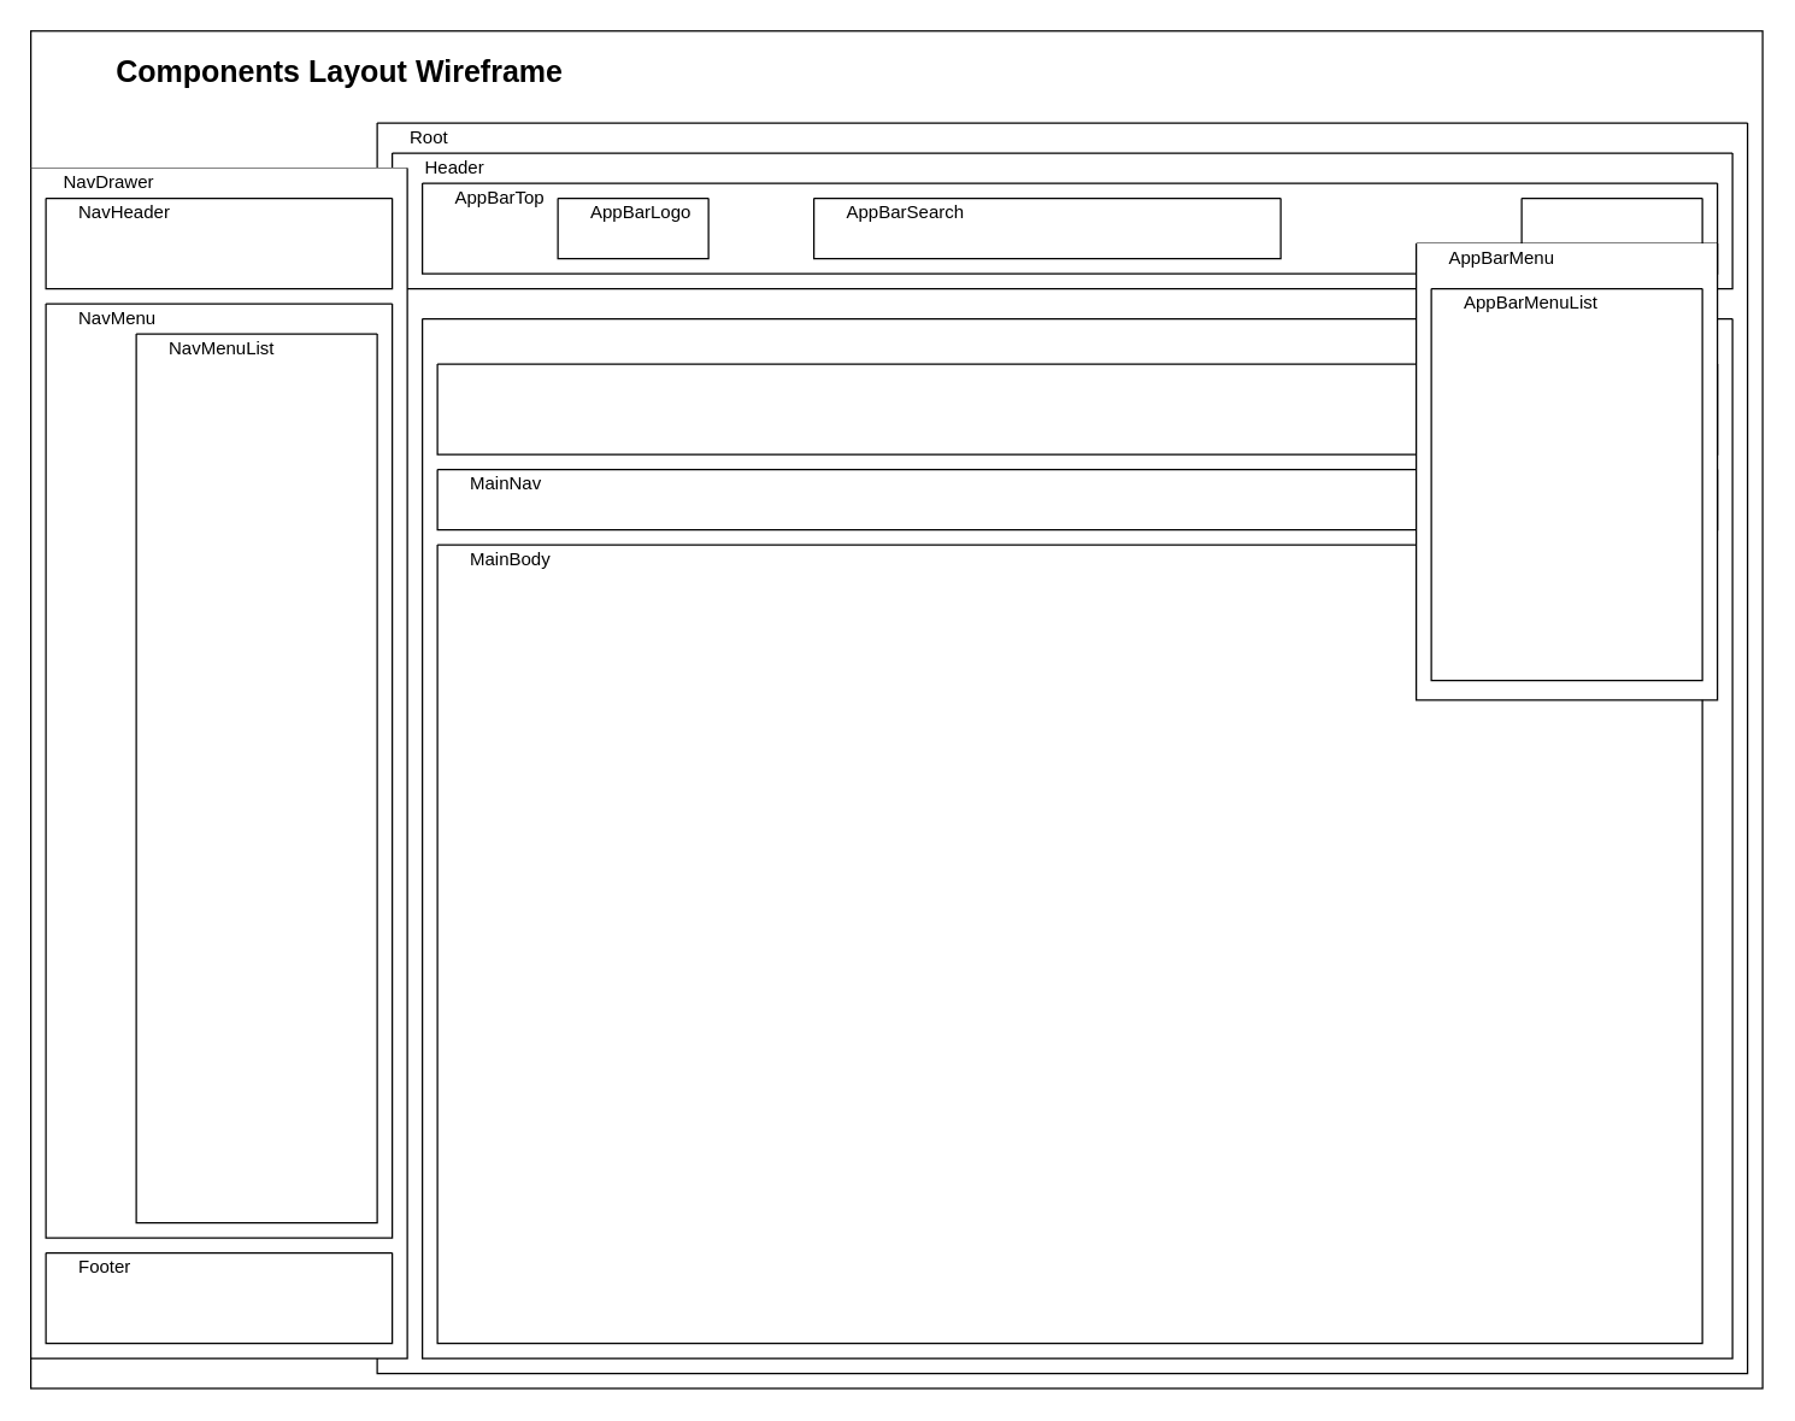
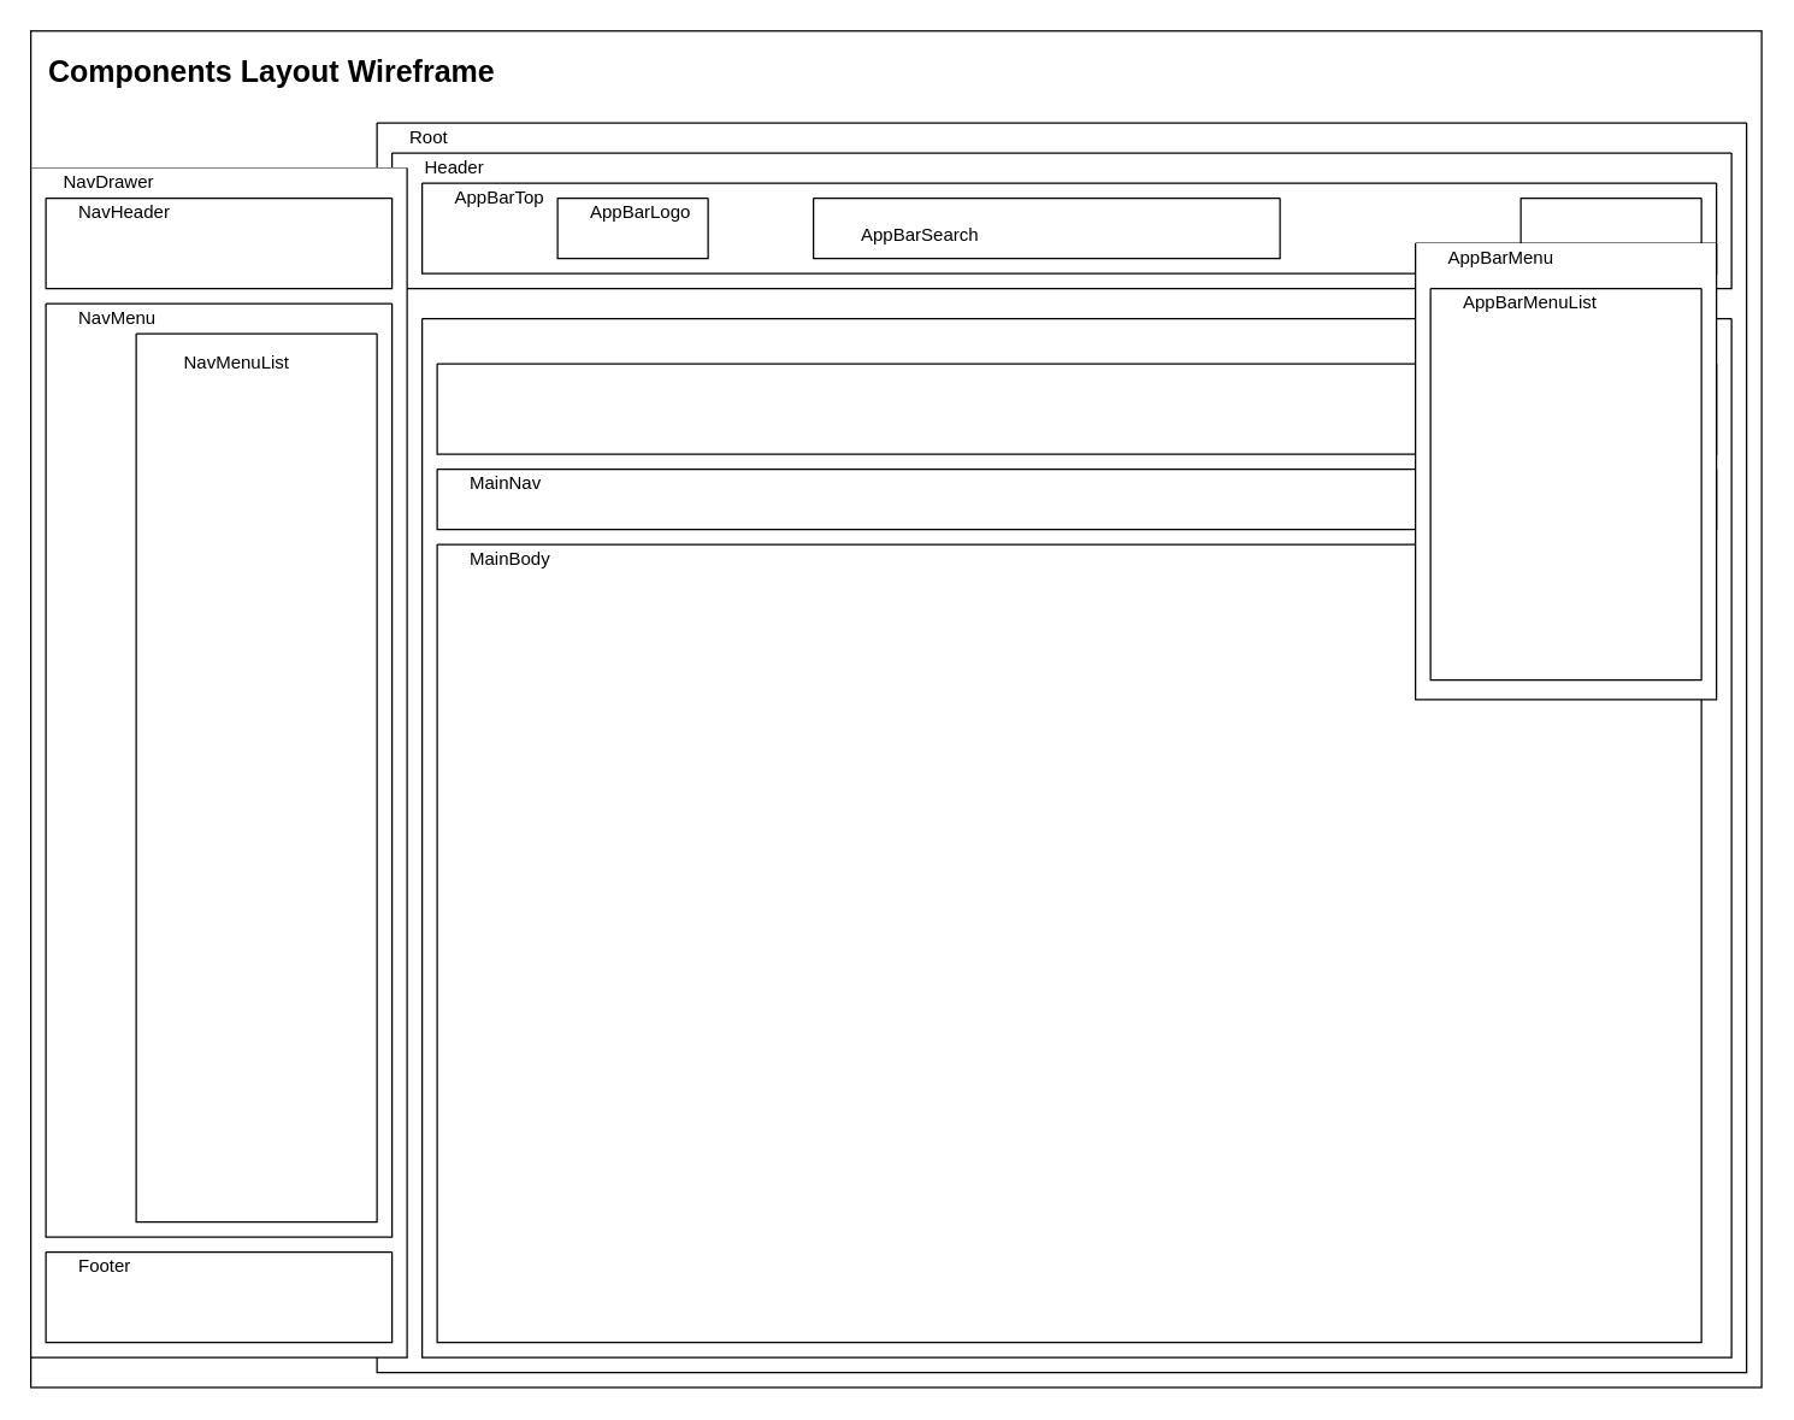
  <mxCell id="0" />
  <mxCell id="1" value="Background" style="" parent="0" />
  <mxCell id="2" value="" style="rounded=0;whiteSpace=wrap;html=1;labelBackgroundColor=none;" vertex="1" parent="1"><mxGeometry width="1150" height="901" as="geometry" x="20" y="20" /></mxCell>
  <mxCell id="3" value="Foreground" style="" parent="0" />
- <mxCell id="4" value="&lt;b style=&quot;border-color: var(--border-color);&quot;&gt;Components&amp;nbsp;&lt;/b&gt;&lt;b&gt;Layout&amp;nbsp;&lt;/b&gt;&lt;b&gt;Wireframe&amp;nbsp;&lt;/b&gt;" style="text;html=1;align=left;verticalAlign=middle;whiteSpace=wrap;rounded=0;fontSize=20;fillColor=none;fontColor=default;labelBackgroundColor=none;" vertex="1" parent="3"><mxGeometry x="75" y="31" width="480" height="30" as="geometry" /></mxCell>
+ <mxCell id="4" value="&lt;b style=&quot;border-color: var(--border-color);&quot;&gt;Components&amp;nbsp;&lt;/b&gt;&lt;b&gt;Layout&amp;nbsp;&lt;/b&gt;&lt;b&gt;Wireframe&amp;nbsp;&lt;/b&gt;" style="text;html=1;align=left;verticalAlign=middle;whiteSpace=wrap;rounded=0;fontSize=20;fillColor=none;fontColor=default;labelBackgroundColor=none;" vertex="1" parent="3"><mxGeometry x="30" y="31" width="480" height="30" as="geometry" /></mxCell>
  <mxCell id="5" value="" style="swimlane;startSize=0;fillColor=none;fontColor=default;labelBackgroundColor=none;" vertex="1" parent="3"><mxGeometry x="250" y="81" width="910" height="830" as="geometry" /></mxCell>
  <mxCell id="6" value="&lt;span style=&quot;&quot;&gt;&lt;font&gt;Root&lt;/font&gt;&lt;/span&gt;" style="text;html=1;align=left;verticalAlign=middle;whiteSpace=wrap;rounded=0;spacingLeft=20;fillColor=none;fontColor=default;labelBackgroundColor=none;" vertex="1" parent="5"><mxGeometry width="100" height="20" as="geometry" /></mxCell>
  <mxCell id="7" value="" style="swimlane;startSize=0;fillColor=none;fontColor=default;labelBackgroundColor=none;" vertex="1" parent="5"><mxGeometry x="10" y="20" width="890" height="90" as="geometry" /></mxCell>
  <mxCell id="8" value="&lt;span style=&quot;&quot;&gt;&lt;font&gt;Header&lt;/font&gt;&lt;/span&gt;" style="text;html=1;align=left;verticalAlign=middle;whiteSpace=wrap;rounded=0;spacingLeft=20;fillColor=none;fontColor=default;labelBackgroundColor=none;" vertex="1" parent="7"><mxGeometry width="90" height="20" as="geometry" /></mxCell>
  <mxCell id="9" value="" style="swimlane;startSize=0;fillColor=none;fontColor=default;labelBackgroundColor=none;" vertex="1" parent="7"><mxGeometry x="110" y="30" width="100" height="40" as="geometry" /></mxCell>
  <mxCell id="10" value="&lt;span style=&quot;&quot;&gt;&lt;font&gt;AppBarLogo&lt;/font&gt;&lt;/span&gt;" style="text;html=1;align=left;verticalAlign=middle;whiteSpace=wrap;rounded=0;spacingLeft=20;fillColor=none;fontColor=default;labelBackgroundColor=none;" vertex="1" parent="9"><mxGeometry width="110" height="20" as="geometry" /></mxCell>
  <mxCell id="11" value="" style="swimlane;startSize=0;fillColor=none;fontColor=default;labelBackgroundColor=none;" vertex="1" parent="5"><mxGeometry x="30" y="130" width="870" height="690" as="geometry" /></mxCell>
  <mxCell id="12" value="" style="swimlane;startSize=0;fillColor=none;fontColor=default;labelBackgroundColor=none;" vertex="1" parent="11"><mxGeometry x="10" y="100" width="850" height="40" as="geometry" /></mxCell>
  <mxCell id="13" value="&lt;span style=&quot;&quot;&gt;&lt;font&gt;MainNav&lt;/font&gt;&lt;/span&gt;" style="text;html=1;align=left;verticalAlign=middle;whiteSpace=wrap;rounded=0;spacingLeft=20;fillColor=none;fontColor=default;labelBackgroundColor=none;" vertex="1" parent="12"><mxGeometry width="200" height="20" as="geometry" /></mxCell>
  <mxCell id="14" value="" style="swimlane;startSize=0;fillColor=none;fontColor=default;labelBackgroundColor=none;" vertex="1" parent="11"><mxGeometry x="10" y="30" width="850" height="60" as="geometry" /></mxCell>
  <mxCell id="15" value="" style="swimlane;startSize=0;fillColor=none;fontColor=default;labelBackgroundColor=none;" vertex="1" parent="3"><mxGeometry x="280" y="121" width="860" height="60" as="geometry" /></mxCell>
  <mxCell id="16" value="&lt;span style=&quot;&quot;&gt;&lt;font&gt;AppBarTop&lt;/font&gt;&lt;/span&gt;" style="text;html=1;align=left;verticalAlign=middle;whiteSpace=wrap;rounded=0;spacingLeft=20;fillColor=none;fontColor=default;labelBackgroundColor=none;" vertex="1" parent="15"><mxGeometry width="100" height="20" as="geometry" /></mxCell>
  <mxCell id="17" value="" style="swimlane;startSize=0;swimlaneFillColor=default;fillColor=#f5f5f5;fontColor=#333333;labelBackgroundColor=none;strokeColor=default;" vertex="1" parent="3"><mxGeometry y="111" width="250" height="790" as="geometry" x="20" /></mxCell>
  <mxCell id="18" value="&lt;span style=&quot;&quot;&gt;&lt;font&gt;NavDrawer&lt;/font&gt;&lt;/span&gt;" style="text;html=1;align=left;verticalAlign=middle;whiteSpace=wrap;rounded=0;spacingLeft=20;fillColor=none;fontColor=default;labelBackgroundColor=none;" vertex="1" parent="17"><mxGeometry width="110" height="20" as="geometry" /></mxCell>
  <mxCell id="19" value="" style="swimlane;startSize=0;fillColor=none;fontColor=default;labelBackgroundColor=none;" vertex="1" parent="17"><mxGeometry x="10" y="20" width="230" height="60" as="geometry" /></mxCell>
  <mxCell id="20" value="&lt;span style=&quot;&quot;&gt;&lt;font&gt;NavHeader&lt;/font&gt;&lt;/span&gt;" style="text;html=1;align=left;verticalAlign=middle;whiteSpace=wrap;rounded=0;spacingLeft=20;fillColor=none;fontColor=default;labelBackgroundColor=none;" vertex="1" parent="19"><mxGeometry width="110" height="20" as="geometry" /></mxCell>
  <mxCell id="21" value="" style="swimlane;startSize=0;fillColor=none;fontColor=default;labelBackgroundColor=none;" vertex="1" parent="17"><mxGeometry x="10" y="90" width="230" height="620" as="geometry" /></mxCell>
  <mxCell id="22" value="&lt;span style=&quot;&quot;&gt;&lt;font&gt;NavMenu&lt;/font&gt;&lt;/span&gt;" style="text;html=1;align=left;verticalAlign=middle;whiteSpace=wrap;rounded=0;spacingLeft=20;fillColor=none;fontColor=default;labelBackgroundColor=none;" vertex="1" parent="21"><mxGeometry width="110" height="20" as="geometry" /></mxCell>
  <mxCell id="23" value="" style="swimlane;startSize=0;fillColor=none;fontColor=default;labelBackgroundColor=none;" vertex="1" parent="21"><mxGeometry x="60" y="20" width="160" height="590" as="geometry" /></mxCell>
- <mxCell id="24" value="&lt;span style=&quot;&quot;&gt;&lt;font&gt;NavMenuList&lt;/font&gt;&lt;/span&gt;" style="text;html=1;align=left;verticalAlign=middle;whiteSpace=wrap;rounded=0;spacingLeft=20;fillColor=none;fontColor=default;labelBackgroundColor=none;" vertex="1" parent="23"><mxGeometry width="110" height="20" as="geometry" /></mxCell>
+ <mxCell id="24" value="&lt;span style=&quot;&quot;&gt;&lt;font&gt;NavMenuList&lt;/font&gt;&lt;/span&gt;" style="text;html=1;align=left;verticalAlign=middle;whiteSpace=wrap;rounded=0;spacingLeft=20;fillColor=none;fontColor=default;labelBackgroundColor=none;" vertex="1" parent="23"><mxGeometry x="10" y="10" width="110" height="20" as="geometry" /></mxCell>
  <mxCell id="25" value="" style="swimlane;startSize=0;fillColor=none;fontColor=default;labelBackgroundColor=none;" vertex="1" parent="17"><mxGeometry x="10" y="720" width="230" height="60" as="geometry" /></mxCell>
  <mxCell id="26" value="&lt;span style=&quot;&quot;&gt;&lt;font&gt;Footer&lt;/font&gt;&lt;/span&gt;" style="text;html=1;align=left;verticalAlign=middle;whiteSpace=wrap;rounded=0;spacingLeft=20;fillColor=none;fontColor=default;labelBackgroundColor=none;" vertex="1" parent="25"><mxGeometry width="110" height="20" as="geometry" /></mxCell>
  <mxCell id="27" value="" style="swimlane;startSize=0;fillColor=none;fontColor=default;labelBackgroundColor=none;" vertex="1" parent="3"><mxGeometry x="290" y="361" width="840" height="530" as="geometry" /></mxCell>
  <mxCell id="28" value="&lt;span style=&quot;&quot;&gt;&lt;font&gt;MainBody&lt;/font&gt;&lt;/span&gt;" style="text;html=1;align=left;verticalAlign=middle;whiteSpace=wrap;rounded=0;spacingLeft=20;fillColor=none;fontColor=default;labelBackgroundColor=none;" vertex="1" parent="27"><mxGeometry width="200" height="20" as="geometry" /></mxCell>
  <mxCell id="29" value="" style="swimlane;startSize=0;fillColor=none;fontColor=default;labelBackgroundColor=none;" vertex="1" parent="3"><mxGeometry x="1010" y="131" width="120" height="40" as="geometry" /></mxCell>
  <mxCell id="30" value="" style="swimlane;startSize=0;fillColor=none;fontColor=default;labelBackgroundColor=none;" vertex="1" parent="3"><mxGeometry x="540" y="131" width="310" height="40" as="geometry" /></mxCell>
- <mxCell id="31" value="&lt;span style=&quot;&quot;&gt;&lt;font&gt;AppBarSearch&lt;/font&gt;&lt;/span&gt;" style="text;html=1;align=left;verticalAlign=middle;whiteSpace=wrap;rounded=0;spacingLeft=20;fillColor=none;fontColor=default;labelBackgroundColor=none;" vertex="1" parent="30"><mxGeometry width="110" height="20" as="geometry" /></mxCell>
+ <mxCell id="31" value="&lt;span style=&quot;&quot;&gt;&lt;font&gt;AppBarSearch&lt;/font&gt;&lt;/span&gt;" style="text;html=1;align=left;verticalAlign=middle;whiteSpace=wrap;rounded=0;spacingLeft=20;fillColor=none;fontColor=default;labelBackgroundColor=none;" vertex="1" parent="30"><mxGeometry x="10" y="15" width="110" height="20" as="geometry" /></mxCell>
  <mxCell id="32" value="" style="swimlane;startSize=0;swimlaneFillColor=default;fillColor=none;fontColor=default;labelBackgroundColor=none;" vertex="1" parent="3"><mxGeometry x="940" y="161" width="200" height="303" as="geometry" /></mxCell>
  <mxCell id="33" value="&lt;font style=&quot;&quot;&gt;AppBarMenu&lt;/font&gt;" style="text;html=1;align=left;verticalAlign=middle;whiteSpace=wrap;rounded=0;spacingLeft=20;fillColor=none;fontColor=default;labelBackgroundColor=none;" vertex="1" parent="32"><mxGeometry width="110" height="20" as="geometry" /></mxCell>
  <mxCell id="34" value="" style="swimlane;startSize=0;fillColor=none;fontColor=default;labelBackgroundColor=none;" vertex="1" parent="3"><mxGeometry x="950" y="191" width="180" height="260" as="geometry" /></mxCell>
  <mxCell id="35" value="&lt;span style=&quot;&quot;&gt;&lt;font&gt;AppBarMenuList&lt;/font&gt;&lt;/span&gt;" style="text;html=1;align=left;verticalAlign=middle;whiteSpace=wrap;rounded=0;spacingLeft=20;fillColor=none;fontColor=default;labelBackgroundColor=none;" vertex="1" parent="34"><mxGeometry width="110" height="20" as="geometry" /></mxCell>
